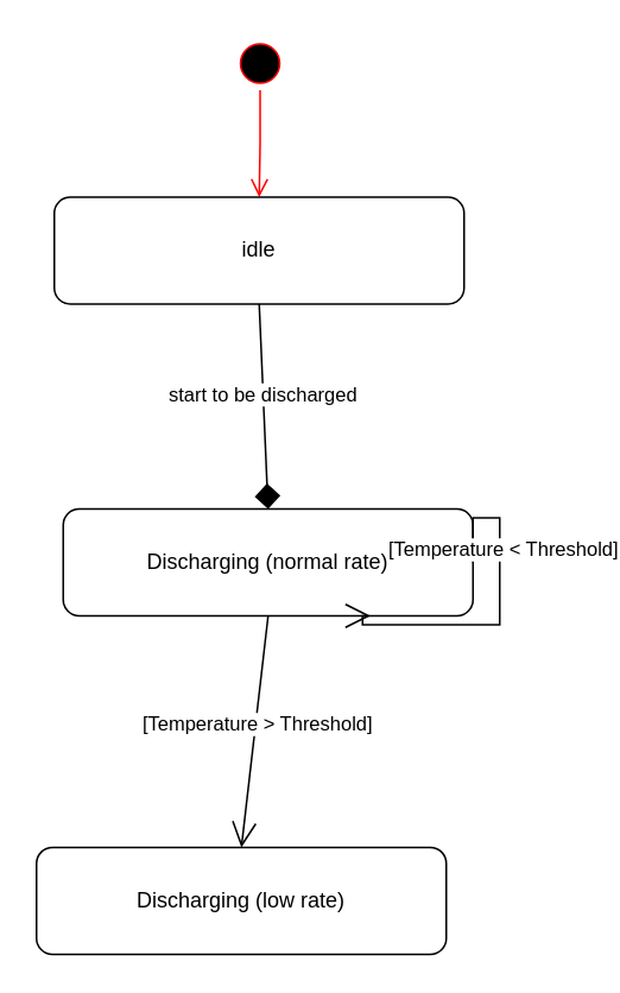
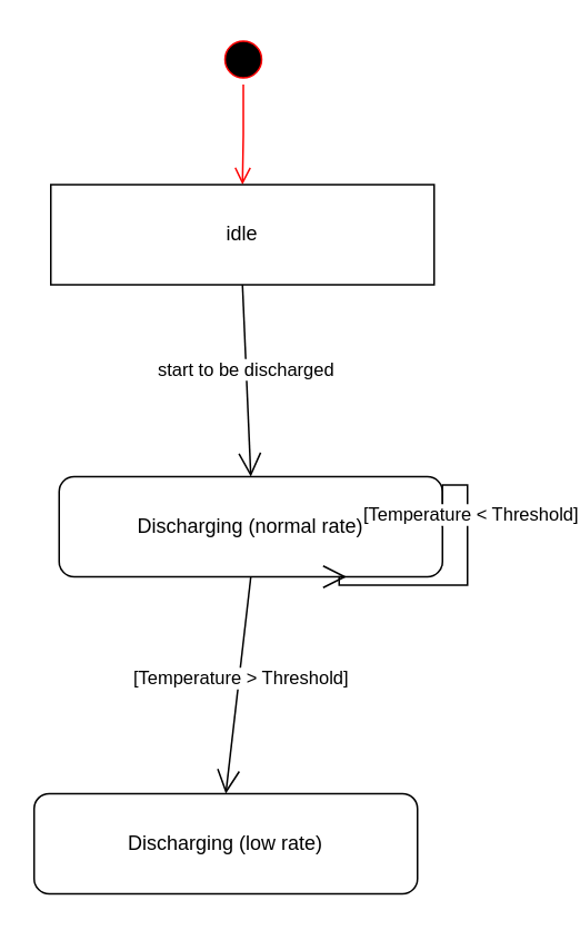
  <mxCell id="0" />
  <mxCell id="1" parent="0" />
  <mxCell id="2" value="" style="ellipse;html=1;shape=startState;fillColor=#000000;strokeColor=#ff0000;" vertex="1" parent="1"><mxGeometry x="130.5" y="20" width="30" height="30" as="geometry" /></mxCell>
  <mxCell id="3" value="" style="edgeStyle=orthogonalEdgeStyle;html=1;verticalAlign=bottom;endArrow=open;endSize=8;strokeColor=#ff0000;rounded=0;entryX=0.5;entryY=0;entryDx=0;entryDy=0;" edge="1" parent="1" source="2" target="4"><mxGeometry relative="1" as="geometry"><mxPoint x="95" y="110" as="targetPoint" /></mxGeometry></mxCell>
- <mxCell id="4" value="idle" style="rounded=1;whiteSpace=wrap;html=1;" vertex="1" parent="1"><mxGeometry x="30" y="110" width="230" height="60" as="geometry" /></mxCell>
+ <mxCell id="4" value="idle" style="whiteSpace=wrap;html=1;rounded=0;" vertex="1" parent="1"><mxGeometry x="30" y="110" width="230" height="60" as="geometry" /></mxCell>
  <mxCell id="5" value="Discharging (normal rate)" style="rounded=1;whiteSpace=wrap;html=1;" vertex="1" parent="1"><mxGeometry x="35" y="285" width="230" height="60" as="geometry" /></mxCell>
- <mxCell id="6" value="" style="endArrow=diamond;endFill=1;endSize=12;html=1;rounded=0;entryX=0.5;entryY=0;entryDx=0;entryDy=0;exitX=0.5;exitY=1;exitDx=0;exitDy=0;" edge="1" parent="1" source="4" target="5"><mxGeometry width="160" relative="1" as="geometry"><mxPoint x="20" y="160" as="sourcePoint" /><mxPoint x="180" y="160" as="targetPoint" /></mxGeometry></mxCell>
+ <mxCell id="6" value="" style="endArrow=open;endFill=1;endSize=12;html=1;rounded=0;entryX=0.5;entryY=0;entryDx=0;entryDy=0;exitX=0.5;exitY=1;exitDx=0;exitDy=0;" edge="1" parent="1" source="4" target="5"><mxGeometry width="160" relative="1" as="geometry"><mxPoint x="20" y="160" as="sourcePoint" /><mxPoint x="180" y="160" as="targetPoint" /></mxGeometry></mxCell>
  <mxCell id="7" value="start to be discharged" style="edgeLabel;html=1;align=center;verticalAlign=middle;resizable=0;points=[];" vertex="1" connectable="0" parent="6"><mxGeometry x="-0.116" y="-1" relative="1" as="geometry"><mxPoint as="offset" /></mxGeometry></mxCell>
  <mxCell id="8" value="Discharging (low rate)" style="rounded=1;whiteSpace=wrap;html=1;" vertex="1" parent="1"><mxGeometry x="20" y="474.94" width="230" height="60" as="geometry" /></mxCell>
  <mxCell id="9" value="" style="endArrow=open;endFill=1;endSize=12;html=1;rounded=0;entryX=0.5;entryY=0;entryDx=0;entryDy=0;exitX=0.5;exitY=1;exitDx=0;exitDy=0;" edge="1" parent="1" source="5" target="8"><mxGeometry width="160" relative="1" as="geometry"><mxPoint x="30" y="260" as="sourcePoint" /><mxPoint x="190" y="260" as="targetPoint" /></mxGeometry></mxCell>
  <mxCell id="10" value="[Temperature &amp;gt; Threshold]" style="edgeLabel;html=1;align=center;verticalAlign=middle;resizable=0;points=[];" vertex="1" connectable="0" parent="9"><mxGeometry x="-0.074" y="1" relative="1" as="geometry"><mxPoint as="offset" /></mxGeometry></mxCell>
  <mxCell id="11" style="edgeStyle=orthogonalEdgeStyle;rounded=0;orthogonalLoop=1;jettySize=auto;html=1;exitX=1;exitY=0.5;exitDx=0;exitDy=0;entryX=0.75;entryY=1;entryDx=0;entryDy=0;endArrow=open;endFill=0;endSize=12;" edge="1" parent="1" source="5" target="5"><mxGeometry relative="1" as="geometry"><Array as="points"><mxPoint x="280" y="290" /><mxPoint x="280" y="350" /><mxPoint x="203" y="350" /></Array></mxGeometry></mxCell>
  <mxCell id="12" value="[Temperature &amp;lt; Threshold]" style="edgeLabel;html=1;align=center;verticalAlign=middle;resizable=0;points=[];" vertex="1" connectable="0" parent="11"><mxGeometry x="-0.388" y="1" relative="1" as="geometry"><mxPoint as="offset" /></mxGeometry></mxCell>
